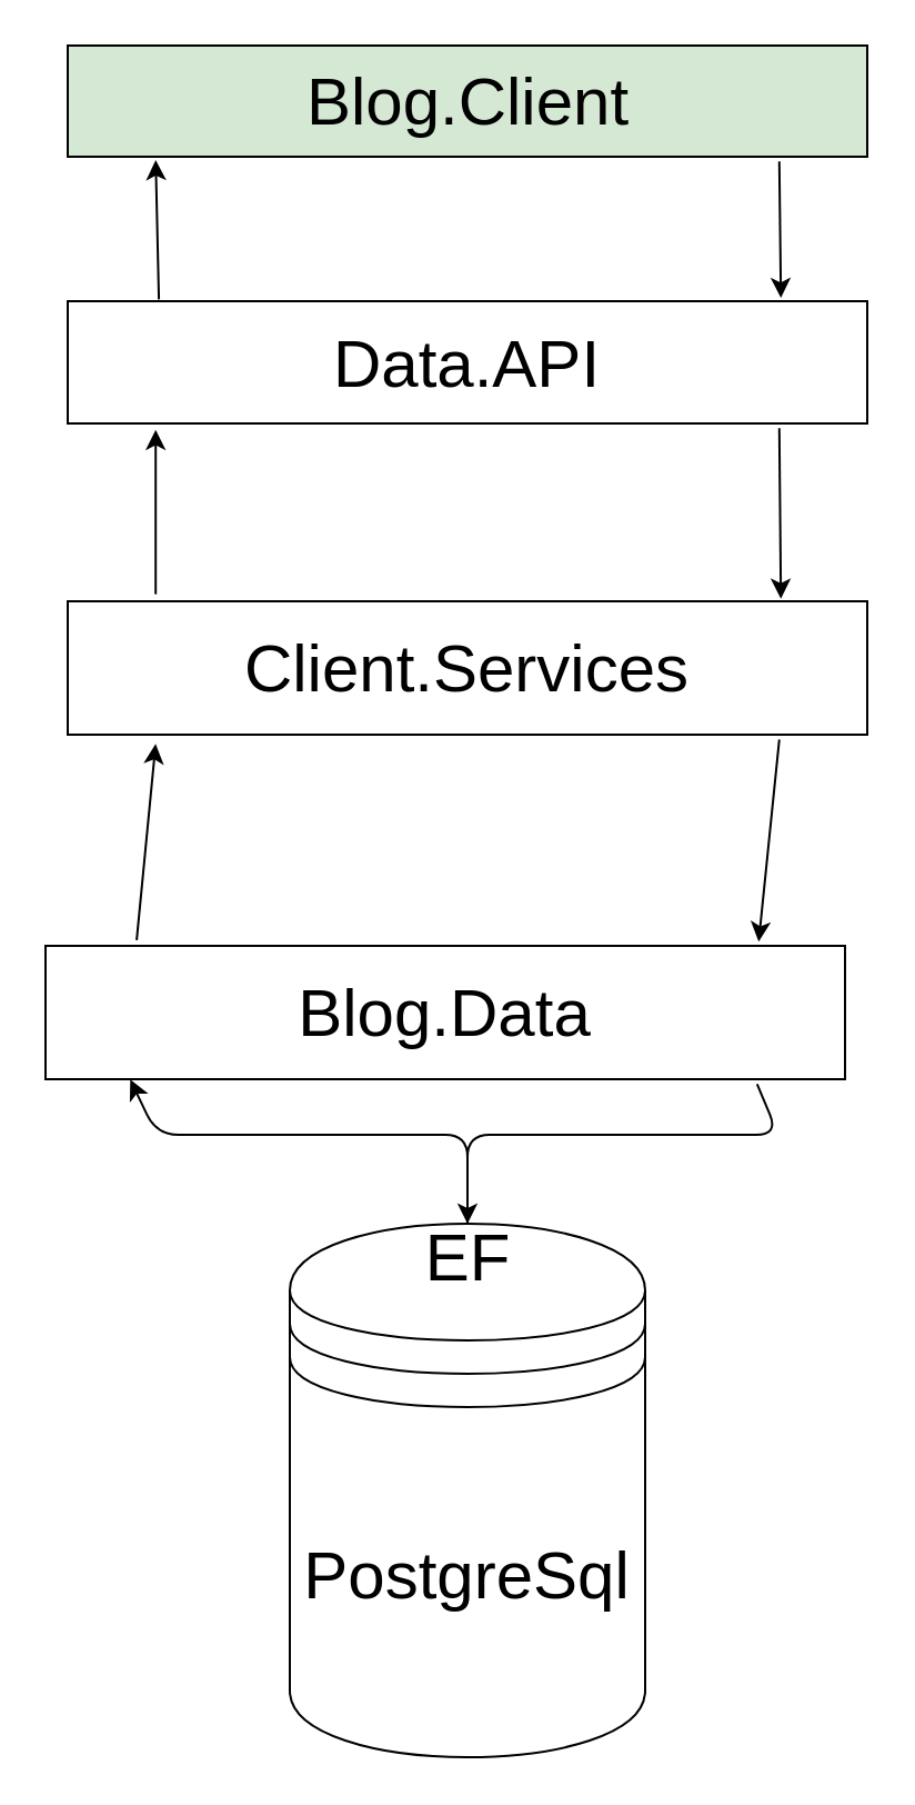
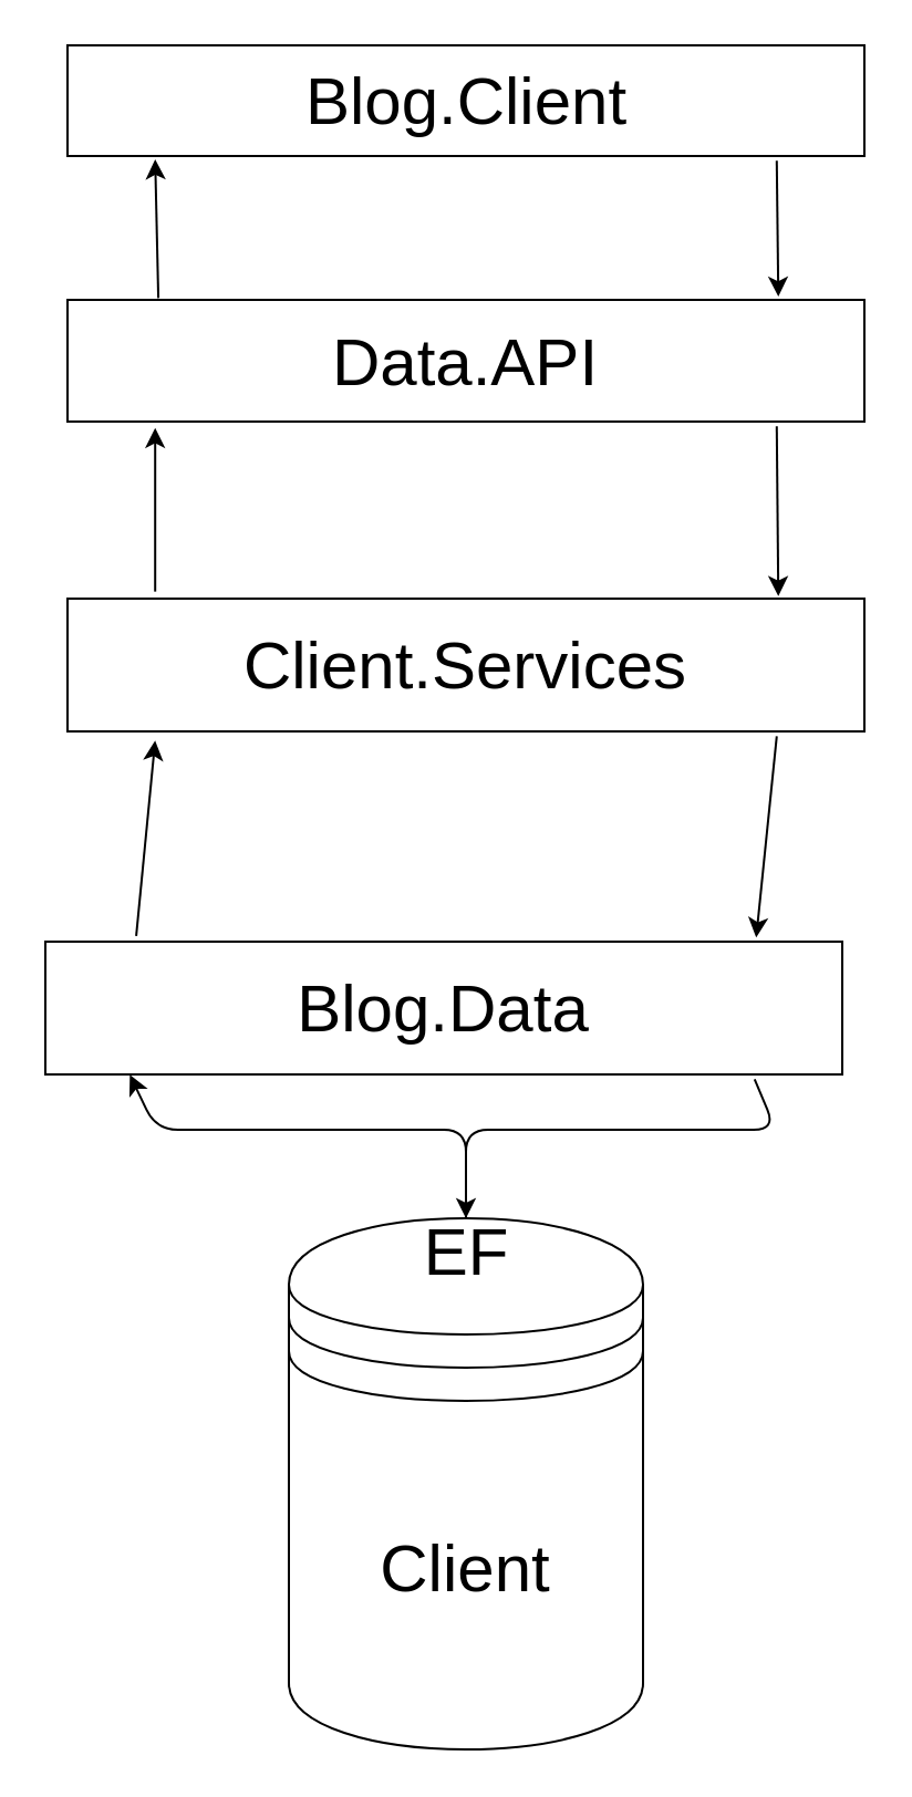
  <mxCell id="0" />
  <mxCell id="1" parent="0" />
- <mxCell id="2" value="&lt;font style=&quot;font-size: 30px;&quot;&gt;PostgreSql&lt;/font&gt;" style="shape=datastore;whiteSpace=wrap;html=1;" vertex="1" parent="1"><mxGeometry x="130" y="550" width="160" height="240" as="geometry" /></mxCell>
+ <mxCell id="2" value="&lt;font style=&quot;font-size: 30px;&quot;&gt;Client&lt;/font&gt;" style="shape=datastore;whiteSpace=wrap;html=1;" vertex="1" parent="1"><mxGeometry x="130" y="550" width="160" height="240" as="geometry" /></mxCell>
  <mxCell id="3" value="" style="edgeStyle=none;html=1;fontSize=30;exitX=0.89;exitY=1.043;exitDx=0;exitDy=0;exitPerimeter=0;entryX=0.892;entryY=-0.027;entryDx=0;entryDy=0;entryPerimeter=0;" edge="1" parent="1" source="4" target="6"><mxGeometry relative="1" as="geometry"><mxPoint x="350" y="130" as="targetPoint" /><Array as="points" /></mxGeometry></mxCell>
- <mxCell id="4" value="Blog.Client" style="html=1;dashed=0;whitespace=wrap;fontSize=30;fillColor=#d5e8d4;" vertex="1" parent="1"><mxGeometry x="30" y="20" width="360" height="50" as="geometry" /></mxCell>
+ <mxCell id="4" value="Blog.Client" style="html=1;dashed=0;whitespace=wrap;fontSize=30;" vertex="1" parent="1"><mxGeometry x="30" y="20" width="360" height="50" as="geometry" /></mxCell>
  <mxCell id="5" value="" style="edgeStyle=none;html=1;fontSize=30;exitX=0.89;exitY=1.039;exitDx=0;exitDy=0;entryX=0.892;entryY=-0.019;entryDx=0;entryDy=0;exitPerimeter=0;entryPerimeter=0;" edge="1" parent="1" source="6" target="8"><mxGeometry relative="1" as="geometry"><Array as="points" /></mxGeometry></mxCell>
  <mxCell id="6" value="Data.API" style="whiteSpace=wrap;html=1;fontSize=30;dashed=0;" vertex="1" parent="1"><mxGeometry x="30" y="135" width="360" height="55" as="geometry" /></mxCell>
  <mxCell id="7" value="" style="edgeStyle=none;html=1;fontSize=30;exitX=0.89;exitY=1.036;exitDx=0;exitDy=0;exitPerimeter=0;entryX=0.892;entryY=-0.031;entryDx=0;entryDy=0;entryPerimeter=0;" edge="1" parent="1" source="8" target="9"><mxGeometry relative="1" as="geometry" /></mxCell>
  <mxCell id="8" value="Client.Services" style="whiteSpace=wrap;html=1;fontSize=30;dashed=0;" vertex="1" parent="1"><mxGeometry x="30" y="270" width="360" height="60" as="geometry" /></mxCell>
  <mxCell id="9" value="Blog.Data" style="whiteSpace=wrap;html=1;fontSize=30;dashed=0;" vertex="1" parent="1"><mxGeometry x="20" y="425" width="360" height="60" as="geometry" /></mxCell>
  <mxCell id="10" value="" style="endArrow=classic;html=1;fontSize=30;exitX=0.89;exitY=1.036;exitDx=0;exitDy=0;entryX=0.5;entryY=0;entryDx=0;entryDy=0;exitPerimeter=0;" edge="1" parent="1" source="9" target="2"><mxGeometry width="50" height="50" relative="1" as="geometry"><mxPoint x="110" y="540" as="sourcePoint" /><mxPoint x="160" y="490" as="targetPoint" /><Array as="points"><mxPoint x="350" y="510" /><mxPoint x="210" y="510" /></Array></mxGeometry></mxCell>
  <mxCell id="11" value="" style="endArrow=classic;html=1;fontSize=30;exitX=0.5;exitY=0;exitDx=0;exitDy=0;entryX=0.106;entryY=1.003;entryDx=0;entryDy=0;entryPerimeter=0;" edge="1" parent="1" source="2" target="9"><mxGeometry width="50" height="50" relative="1" as="geometry"><mxPoint x="110" y="440" as="sourcePoint" /><mxPoint x="10" y="550" as="targetPoint" /><Array as="points"><mxPoint x="210" y="510" /><mxPoint x="70" y="510" /></Array></mxGeometry></mxCell>
  <mxCell id="12" value="" style="endArrow=classic;html=1;fontSize=30;entryX=0.11;entryY=1.069;entryDx=0;entryDy=0;entryPerimeter=0;exitX=0.114;exitY=-0.042;exitDx=0;exitDy=0;exitPerimeter=0;" edge="1" parent="1" source="9" target="8"><mxGeometry width="50" height="50" relative="1" as="geometry"><mxPoint x="70" y="400" as="sourcePoint" /><mxPoint x="160" y="390" as="targetPoint" /></mxGeometry></mxCell>
  <mxCell id="13" value="" style="endArrow=classic;html=1;fontSize=30;entryX=0.11;entryY=1.052;entryDx=0;entryDy=0;entryPerimeter=0;exitX=0.11;exitY=-0.053;exitDx=0;exitDy=0;exitPerimeter=0;" edge="1" parent="1" source="8" target="6"><mxGeometry width="50" height="50" relative="1" as="geometry"><mxPoint x="-80" y="240" as="sourcePoint" /><mxPoint x="-40" y="190" as="targetPoint" /></mxGeometry></mxCell>
  <mxCell id="14" value="" style="endArrow=classic;html=1;fontSize=30;entryX=0.11;entryY=1.03;entryDx=0;entryDy=0;entryPerimeter=0;exitX=0.114;exitY=-0.015;exitDx=0;exitDy=0;exitPerimeter=0;" edge="1" parent="1" source="6" target="4"><mxGeometry width="50" height="50" relative="1" as="geometry"><mxPoint x="-80" y="160" as="sourcePoint" /><mxPoint x="-30" y="110" as="targetPoint" /></mxGeometry></mxCell>
  <mxCell id="15" value="EF" style="text;html=1;align=center;verticalAlign=middle;resizable=0;points=[];autosize=1;strokeColor=none;fillColor=none;fontSize=30;" vertex="1" parent="1"><mxGeometry x="180" y="540" width="60" height="50" as="geometry" /></mxCell>
